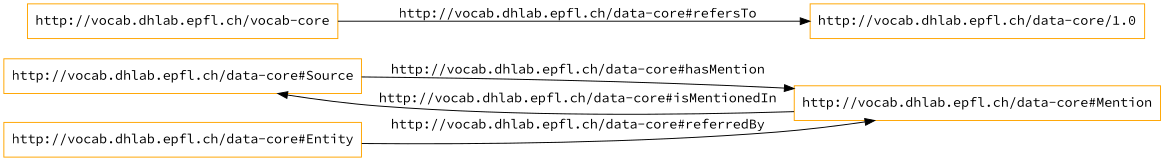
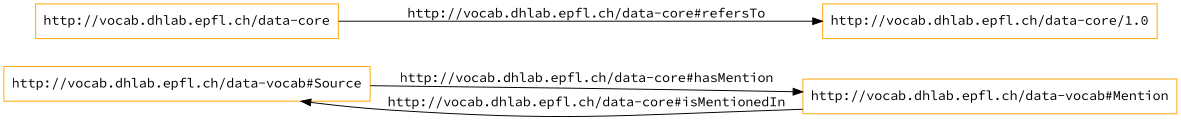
  digraph {
    fontname="Source Code Pro"
    rankdir=LR
    node [color=orange fontname="Source Code Pro" shape=rectangle]
    edge [fontname="Source Code Pro"]
-   "http://vocab.dhlab.epfl.ch/data-core#Source"
-   "http://vocab.dhlab.epfl.ch/data-core#Mention"
-   "http://vocab.dhlab.epfl.ch/data-core#Entity"
-   "http://vocab.dhlab.epfl.ch/data-core" [label="http://vocab.dhlab.epfl.ch/vocab-core"]
+   "http://vocab.dhlab.epfl.ch/data-core#Source" [label="http://vocab.dhlab.epfl.ch/data-vocab#Source"]
+   "http://vocab.dhlab.epfl.ch/data-core#Mention" [label="http://vocab.dhlab.epfl.ch/data-vocab#Mention"]
+   "http://vocab.dhlab.epfl.ch/data-core"
    "http://vocab.dhlab.epfl.ch/data-core/1.0"
    "http://vocab.dhlab.epfl.ch/data-core#Source" -> "http://vocab.dhlab.epfl.ch/data-core#Mention" [label="http://vocab.dhlab.epfl.ch/data-core#hasMention"]
    "http://vocab.dhlab.epfl.ch/data-core#Mention" -> "http://vocab.dhlab.epfl.ch/data-core#Source" [label="http://vocab.dhlab.epfl.ch/data-core#isMentionedIn"]
-   "http://vocab.dhlab.epfl.ch/data-core#Entity" -> "http://vocab.dhlab.epfl.ch/data-core#Mention" [label="http://vocab.dhlab.epfl.ch/data-core#referredBy"]
    "http://vocab.dhlab.epfl.ch/data-core" -> "http://vocab.dhlab.epfl.ch/data-core/1.0" [label="http://vocab.dhlab.epfl.ch/data-core#refersTo"]
  }
